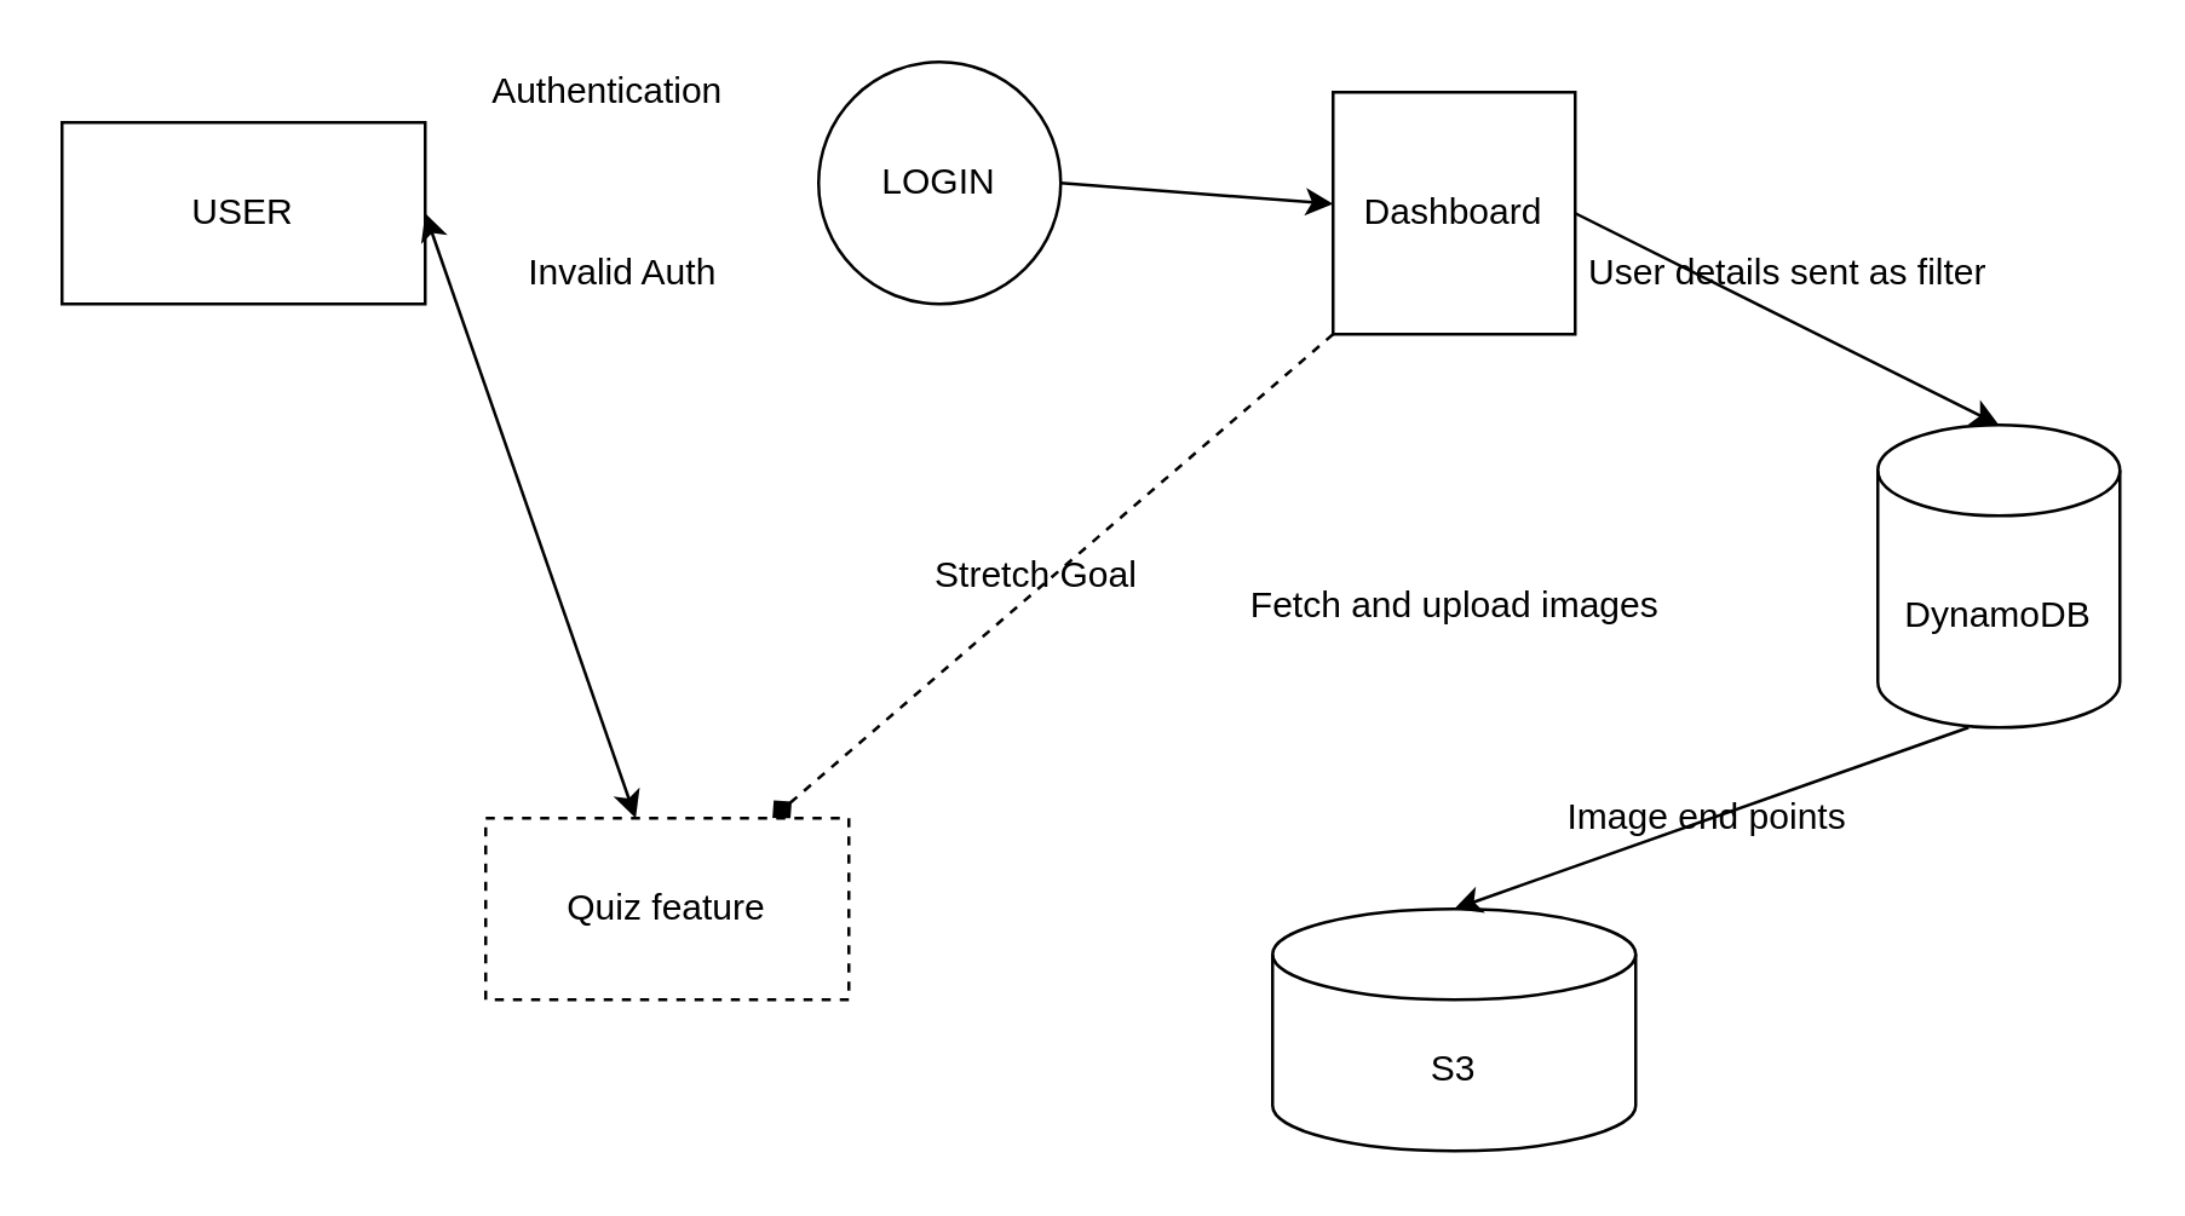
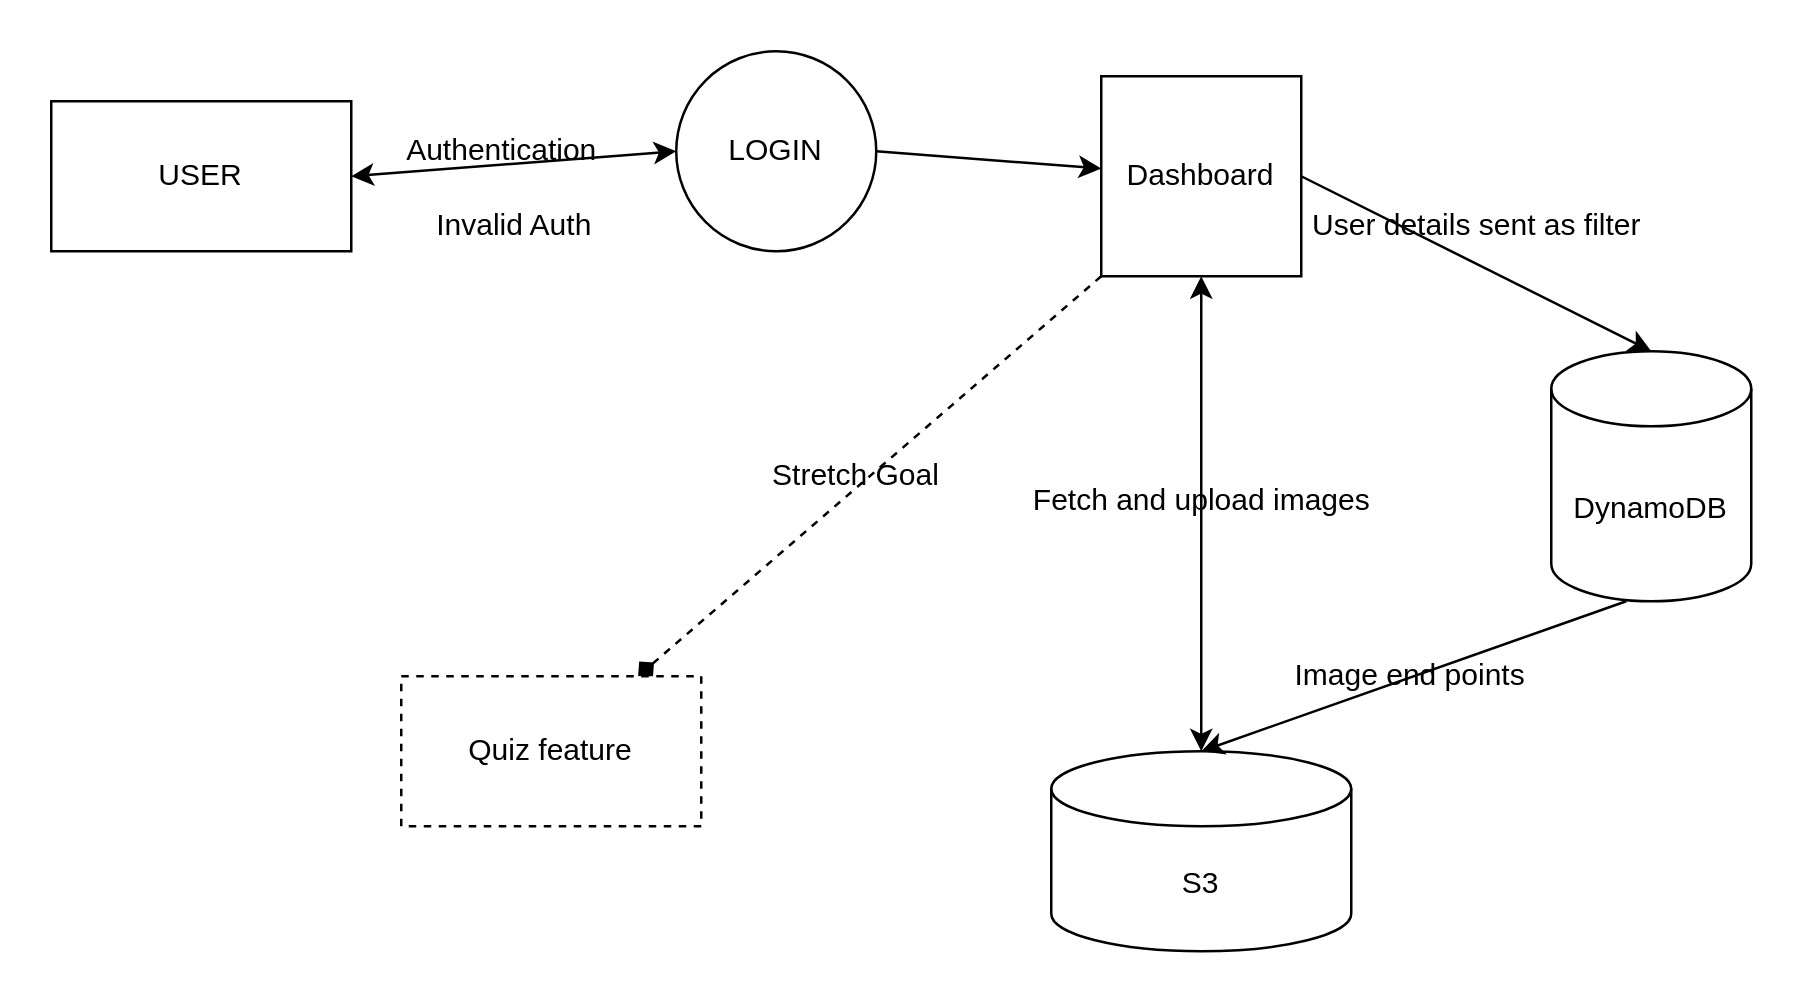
  <mxCell id="0" />
  <mxCell id="1" parent="0" />
  <mxCell id="2" value="USER" style="rounded=0;whiteSpace=wrap;html=1;" vertex="1" parent="1"><mxGeometry x="20" y="40" width="120" height="60" as="geometry" /></mxCell>
  <mxCell id="3" value="LOGIN" style="ellipse;whiteSpace=wrap;html=1;aspect=fixed;" vertex="1" parent="1"><mxGeometry x="270" y="20" width="80" height="80" as="geometry" /></mxCell>
- <mxCell id="4" value="" style="endArrow=classic;startArrow=classic;html=1;exitX=1;exitY=0.5;exitDx=0;exitDy=0;" edge="1" parent="1" source="2" target="18"><mxGeometry width="50" height="50" relative="1" as="geometry"><mxPoint x="360" y="300" as="sourcePoint" /><mxPoint x="410" y="250" as="targetPoint" /></mxGeometry></mxCell>
- <mxCell id="5" value="Authentication" style="text;html=1;align=center;verticalAlign=middle;resizable=0;points=[];autosize=1;" vertex="1" parent="1"><mxGeometry x="155" y="20" width="90" height="20" as="geometry" /></mxCell>
+ <mxCell id="4" value="" style="endArrow=classic;startArrow=classic;html=1;entryX=0;entryY=0.5;entryDx=0;entryDy=0;exitX=1;exitY=0.5;exitDx=0;exitDy=0;" edge="1" parent="1" source="2" target="3"><mxGeometry width="50" height="50" relative="1" as="geometry"><mxPoint x="360" y="300" as="sourcePoint" /><mxPoint x="410" y="250" as="targetPoint" /></mxGeometry></mxCell>
+ <mxCell id="5" value="Authentication" style="text;html=1;align=center;verticalAlign=middle;resizable=0;points=[];autosize=1;" vertex="1" parent="1"><mxGeometry x="155" y="50" width="90" height="20" as="geometry" /></mxCell>
  <mxCell id="6" value="Invalid Auth" style="text;html=1;align=center;verticalAlign=middle;resizable=0;points=[];autosize=1;" vertex="1" parent="1"><mxGeometry x="165" y="80" width="80" height="20" as="geometry" /></mxCell>
  <mxCell id="7" value="" style="endArrow=classic;html=1;exitX=1;exitY=0.5;exitDx=0;exitDy=0;" edge="1" parent="1" source="3" target="8"><mxGeometry width="50" height="50" relative="1" as="geometry"><mxPoint x="360" y="300" as="sourcePoint" /><mxPoint x="420" y="70" as="targetPoint" /></mxGeometry></mxCell>
  <mxCell id="8" value="Dashboard" style="whiteSpace=wrap;html=1;aspect=fixed;" vertex="1" parent="1"><mxGeometry x="440" y="30" width="80" height="80" as="geometry" /></mxCell>
  <mxCell id="9" value="S3" style="shape=cylinder3;whiteSpace=wrap;html=1;boundedLbl=1;backgroundOutline=1;size=15;" vertex="1" parent="1"><mxGeometry x="420" y="300" width="120" height="80" as="geometry" /></mxCell>
  <mxCell id="10" value="Fetch and upload images" style="text;html=1;align=center;verticalAlign=middle;resizable=0;points=[];autosize=1;" vertex="1" parent="1"><mxGeometry x="405" y="190" width="150" height="20" as="geometry" /></mxCell>
+ <mxCell id="11" value="" style="endArrow=classic;startArrow=classic;html=1;entryX=0.5;entryY=1;entryDx=0;entryDy=0;" edge="1" parent="1" source="9" target="8"><mxGeometry width="50" height="50" relative="1" as="geometry"><mxPoint x="360" y="300" as="sourcePoint" /><mxPoint x="410" y="250" as="targetPoint" /></mxGeometry></mxCell>
  <mxCell id="12" value="DynamoDB" style="shape=cylinder3;whiteSpace=wrap;html=1;boundedLbl=1;backgroundOutline=1;size=15;" vertex="1" parent="1"><mxGeometry x="620" y="140" width="80" height="100" as="geometry" /></mxCell>
  <mxCell id="13" value="" style="endArrow=classic;html=1;entryX=0.5;entryY=0;entryDx=0;entryDy=0;entryPerimeter=0;exitX=1;exitY=0.5;exitDx=0;exitDy=0;" edge="1" parent="1" source="8" target="12"><mxGeometry width="50" height="50" relative="1" as="geometry"><mxPoint x="360" y="300" as="sourcePoint" /><mxPoint x="410" y="250" as="targetPoint" /></mxGeometry></mxCell>
  <mxCell id="14" value="User details sent as filter" style="text;html=1;align=center;verticalAlign=middle;resizable=0;points=[];autosize=1;" vertex="1" parent="1"><mxGeometry x="515" y="80" width="150" height="20" as="geometry" /></mxCell>
  <mxCell id="15" value="" style="endArrow=classic;html=1;entryX=0.5;entryY=0;entryDx=0;entryDy=0;entryPerimeter=0;" edge="1" parent="1" target="9"><mxGeometry width="50" height="50" relative="1" as="geometry"><mxPoint x="650" y="240" as="sourcePoint" /><mxPoint x="410" y="250" as="targetPoint" /></mxGeometry></mxCell>
  <mxCell id="16" value="Image end points&amp;nbsp;" style="text;html=1;align=center;verticalAlign=middle;resizable=0;points=[];autosize=1;" vertex="1" parent="1"><mxGeometry x="510" y="260" width="110" height="20" as="geometry" /></mxCell>
  <mxCell id="17" value="" style="endArrow=diamond;html=1;exitX=0;exitY=1;exitDx=0;exitDy=0;dashed=1;" edge="1" parent="1" source="8" target="18"><mxGeometry width="50" height="50" relative="1" as="geometry"><mxPoint x="360" y="300" as="sourcePoint" /><mxPoint x="320" y="230" as="targetPoint" /></mxGeometry></mxCell>
  <mxCell id="18" value="Quiz feature" style="rounded=0;whiteSpace=wrap;html=1;dashed=1;" vertex="1" parent="1"><mxGeometry x="160" y="270" width="120" height="60" as="geometry" /></mxCell>
  <mxCell id="19" value="&amp;nbsp; &amp;nbsp; &amp;nbsp; &amp;nbsp;Stretch Goal" style="text;html=1;align=center;verticalAlign=middle;resizable=0;points=[];autosize=1;" vertex="1" parent="1"><mxGeometry x="275" y="180" width="110" height="20" as="geometry" /></mxCell>
